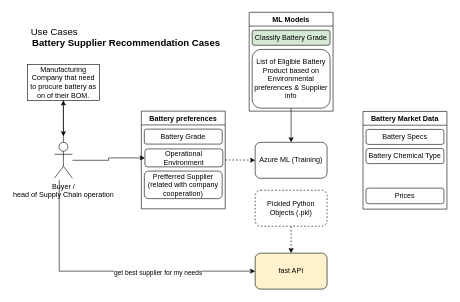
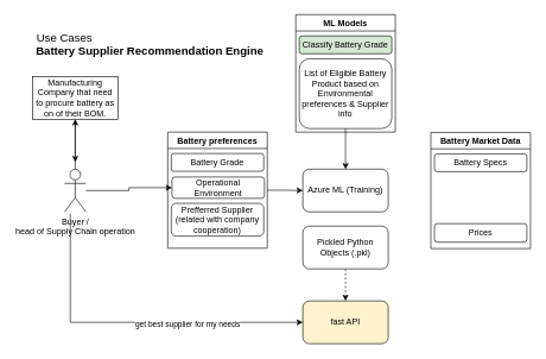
  <mxCell id="0" />
  <mxCell id="1" parent="0" />
  <mxCell id="2" style="edgeStyle=orthogonalEdgeStyle;rounded=0;orthogonalLoop=1;jettySize=auto;html=1;" edge="1" parent="1" source="6" target="12"><mxGeometry relative="1" as="geometry" /></mxCell>
  <mxCell id="3" value="" style="edgeStyle=orthogonalEdgeStyle;rounded=0;orthogonalLoop=1;jettySize=auto;html=1;" edge="1" parent="1" source="6" target="8"><mxGeometry relative="1" as="geometry" /></mxCell>
  <mxCell id="4" style="edgeStyle=orthogonalEdgeStyle;rounded=0;orthogonalLoop=1;jettySize=auto;html=1;entryX=0;entryY=0.5;entryDx=0;entryDy=0;" edge="1" parent="1" target="24"><mxGeometry relative="1" as="geometry"><mxPoint x="98" y="300" as="sourcePoint" /><mxPoint x="418" y="455" as="targetPoint" /><Array as="points"><mxPoint x="98" y="452" /></Array></mxGeometry></mxCell>
  <mxCell id="5" value="get best supplier for my needs" style="edgeLabel;html=1;align=center;verticalAlign=middle;resizable=0;points=[];" vertex="1" connectable="0" parent="4"><mxGeometry x="0.318" y="-1" relative="1" as="geometry"><mxPoint y="1" as="offset" /></mxGeometry></mxCell>
  <mxCell id="6" value="Buyer / &lt;br&gt;head of Supply Chain operation" style="shape=umlActor;verticalLabelPosition=bottom;verticalAlign=top;html=1;outlineConnect=0;" vertex="1" parent="1"><mxGeometry x="90" y="237" width="30" height="60" as="geometry" /></mxCell>
  <mxCell id="7" style="edgeStyle=orthogonalEdgeStyle;rounded=0;orthogonalLoop=1;jettySize=auto;html=1;" edge="1" parent="1" source="8"><mxGeometry relative="1" as="geometry"><mxPoint x="105" y="227" as="targetPoint" /></mxGeometry></mxCell>
  <mxCell id="8" value="Manufacturing Company that need to procure battery as on of their BOM." style="rounded=0;whiteSpace=wrap;html=1;" vertex="1" parent="1"><mxGeometry x="45" y="107" width="120" height="60" as="geometry" /></mxCell>
- <mxCell id="9" style="edgeStyle=orthogonalEdgeStyle;rounded=0;orthogonalLoop=1;jettySize=auto;html=1;dashed=1;" edge="1" parent="1" source="10" target="21"><mxGeometry relative="1" as="geometry" /></mxCell>
+ <mxCell id="9" style="edgeStyle=orthogonalEdgeStyle;rounded=0;orthogonalLoop=1;jettySize=auto;html=1;" edge="1" parent="1" source="10" target="21"><mxGeometry relative="1" as="geometry" /></mxCell>
  <mxCell id="10" value="Battery preferences" style="swimlane;" vertex="1" parent="1"><mxGeometry x="235" y="185" width="140" height="163" as="geometry" /></mxCell>
  <mxCell id="11" value="Battery Grade" style="rounded=1;whiteSpace=wrap;html=1;" vertex="1" parent="10"><mxGeometry x="5" y="30" width="130" height="25" as="geometry" /></mxCell>
  <mxCell id="12" value="Operational Environment" style="rounded=1;whiteSpace=wrap;html=1;" vertex="1" parent="10"><mxGeometry x="6" y="63" width="130" height="30" as="geometry" /></mxCell>
  <mxCell id="13" value="Prefferred Supplier (related with company cooperation)" style="rounded=1;whiteSpace=wrap;html=1;" vertex="1" parent="10"><mxGeometry x="5" y="100" width="130" height="46" as="geometry" /></mxCell>
  <mxCell id="14" value="Battery Market Data" style="swimlane;" vertex="1" parent="1"><mxGeometry x="605" y="185.5" width="140" height="163" as="geometry" /></mxCell>
  <mxCell id="15" value="Battery Specs" style="rounded=1;whiteSpace=wrap;html=1;" vertex="1" parent="14"><mxGeometry x="5" y="30" width="130" height="25" as="geometry" /></mxCell>
  <mxCell id="16" value="Prices" style="rounded=1;whiteSpace=wrap;html=1;" vertex="1" parent="14"><mxGeometry x="5" y="128" width="130" height="26" as="geometry" /></mxCell>
- <mxCell id="17" value="Battery Chemical Type" style="rounded=1;whiteSpace=wrap;html=1;" vertex="1" parent="14"><mxGeometry x="5" y="62" width="130" height="25" as="geometry" /></mxCell>
  <mxCell id="18" value="ML Models" style="swimlane;" vertex="1" parent="1"><mxGeometry x="415" y="20" width="140" height="165" as="geometry" /></mxCell>
  <mxCell id="19" value="Classify Battery Grade" style="rounded=1;whiteSpace=wrap;html=1;fillColor=#d5e8d4;" vertex="1" parent="18"><mxGeometry x="5" y="30" width="130" height="25" as="geometry" /></mxCell>
  <mxCell id="20" value="List of Eligible Battery Product based on Environmental preferences &amp;amp; Supplier info" style="rounded=1;whiteSpace=wrap;html=1;" vertex="1" parent="18"><mxGeometry x="5" y="62" width="130" height="98" as="geometry" /></mxCell>
  <mxCell id="21" value="Azure ML (Training)" style="rounded=1;whiteSpace=wrap;html=1;" vertex="1" parent="1"><mxGeometry x="425" y="237" width="120" height="60" as="geometry" /></mxCell>
  <mxCell id="22" style="edgeStyle=orthogonalEdgeStyle;rounded=0;orthogonalLoop=1;jettySize=auto;html=1;entryX=0.5;entryY=0;entryDx=0;entryDy=0;fontSize=16;dashed=1;" edge="1" parent="1" source="23" target="24"><mxGeometry relative="1" as="geometry" /></mxCell>
- <mxCell id="23" value="Pickled Python Objects (.pkl)" style="rounded=1;whiteSpace=wrap;html=1;dashed=1;" vertex="1" parent="1"><mxGeometry x="425" y="317" width="120" height="60" as="geometry" /></mxCell>
+ <mxCell id="23" value="Pickled Python Objects (.pkl)" style="rounded=1;whiteSpace=wrap;html=1;" vertex="1" parent="1"><mxGeometry x="425" y="317" width="120" height="60" as="geometry" /></mxCell>
  <mxCell id="24" value="fast API" style="rounded=1;whiteSpace=wrap;html=1;fillColor=#fff2cc;" vertex="1" parent="1"><mxGeometry x="425" y="422" width="120" height="60" as="geometry" /></mxCell>
  <mxCell id="25" style="edgeStyle=orthogonalEdgeStyle;rounded=0;orthogonalLoop=1;jettySize=auto;html=1;entryX=0.5;entryY=0;entryDx=0;entryDy=0;" edge="1" parent="1" source="20" target="21"><mxGeometry relative="1" as="geometry" /></mxCell>
- <mxCell id="26" value="Battery Supplier Recommendation Cases" style="text;html=1;strokeColor=none;fillColor=none;align=center;verticalAlign=middle;whiteSpace=wrap;rounded=0;fontStyle=1;fontSize=16;" vertex="1" parent="1"><mxGeometry x="20" y="56" width="380" height="30" as="geometry" /></mxCell>
+ <mxCell id="26" value="Battery Supplier Recommendation Engine" style="text;html=1;strokeColor=none;fillColor=none;align=center;verticalAlign=middle;whiteSpace=wrap;rounded=0;fontStyle=1;fontSize=16;" vertex="1" parent="1"><mxGeometry x="20" y="56" width="380" height="30" as="geometry" /></mxCell>
  <mxCell id="27" value="&lt;span style=&quot;font-weight: normal;&quot;&gt;Use Cases&lt;/span&gt;" style="text;html=1;strokeColor=none;fillColor=none;align=center;verticalAlign=middle;whiteSpace=wrap;rounded=0;fontStyle=1;fontSize=16;" vertex="1" parent="1"><mxGeometry x="35" y="37" width="110" height="30" as="geometry" /></mxCell>
